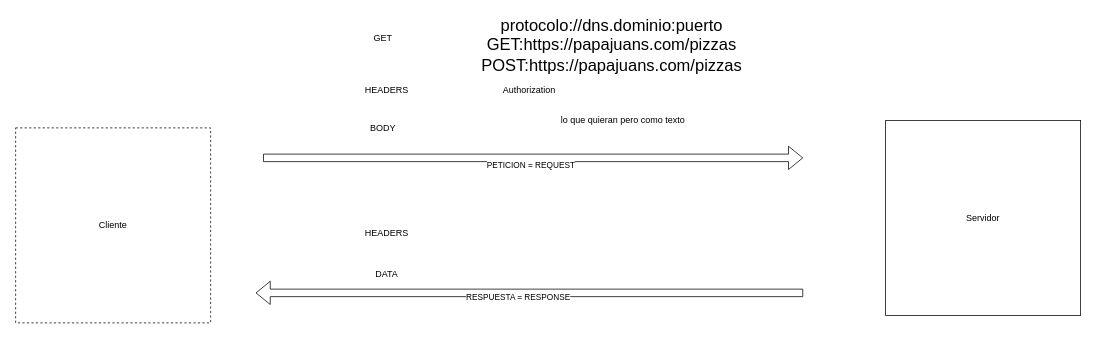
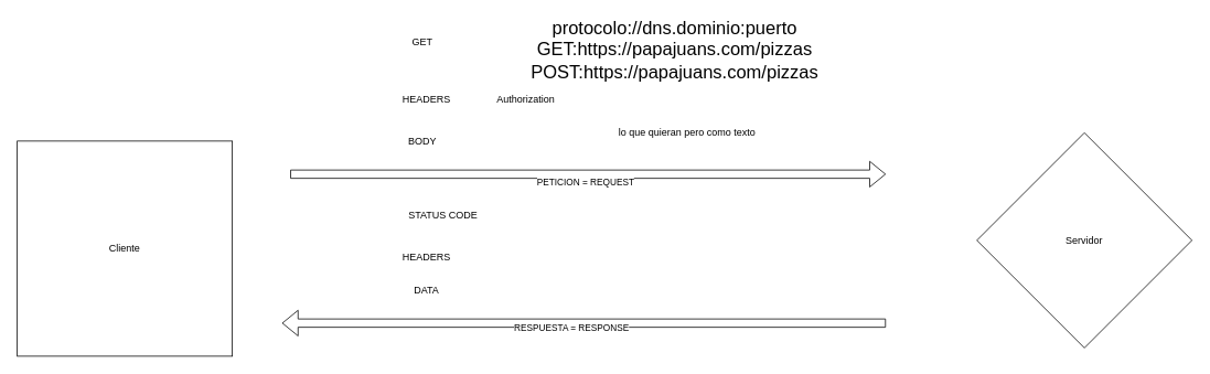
  <mxCell id="0" />
  <mxCell id="1" parent="0" />
- <mxCell id="2" value="Cliente&lt;br&gt;" style="whiteSpace=wrap;html=1;aspect=fixed;dashed=1;" vertex="1" parent="1"><mxGeometry x="20" y="170" width="260" height="260" as="geometry" /></mxCell>
- <mxCell id="3" value="Servidor&lt;br&gt;" style="whiteSpace=wrap;html=1;aspect=fixed;" vertex="1" parent="1"><mxGeometry x="1180" y="160" width="260" height="260" as="geometry" /></mxCell>
+ <mxCell id="2" value="Cliente&lt;br&gt;" style="whiteSpace=wrap;html=1;aspect=fixed;" vertex="1" parent="1"><mxGeometry x="20" y="170" width="260" height="260" as="geometry" /></mxCell>
+ <mxCell id="3" value="Servidor&lt;br&gt;" style="rhombus;whiteSpace=wrap;html=1;aspect=fixed;" vertex="1" parent="1"><mxGeometry x="1180" y="160" width="260" height="260" as="geometry" /></mxCell>
  <mxCell id="4" value="" style="shape=flexArrow;endArrow=classic;html=1;" edge="1" parent="1"><mxGeometry width="50" height="50" relative="1" as="geometry"><mxPoint x="350" y="210" as="sourcePoint" /><mxPoint x="1070" y="210" as="targetPoint" /></mxGeometry></mxCell>
  <mxCell id="5" value="PETICION = REQUEST" style="edgeLabel;html=1;align=center;verticalAlign=middle;resizable=0;points=[];" vertex="1" connectable="0" parent="4"><mxGeometry x="-0.012" y="-9" relative="1" as="geometry"><mxPoint as="offset" /></mxGeometry></mxCell>
  <mxCell id="6" value="&lt;font style=&quot;font-size: 22px&quot;&gt;protocolo://dns.dominio:puerto&lt;br&gt;GET:https://papajuans.com/pizzas&lt;br&gt;POST:https://papajuans.com/pizzas&lt;br&gt;&lt;/font&gt;" style="text;html=1;strokeColor=none;fillColor=none;align=center;verticalAlign=middle;whiteSpace=wrap;rounded=0;" vertex="1" parent="1"><mxGeometry x="560" y="20" width="510" height="80" as="geometry" /></mxCell>
  <mxCell id="7" value="lo que quieran pero como texto" style="text;html=1;strokeColor=none;fillColor=none;align=center;verticalAlign=middle;whiteSpace=wrap;rounded=0;" vertex="1" parent="1"><mxGeometry x="660" y="150" width="340" height="20" as="geometry" /></mxCell>
  <mxCell id="8" value="HEADERS" style="text;html=1;strokeColor=none;fillColor=none;align=center;verticalAlign=middle;whiteSpace=wrap;rounded=0;" vertex="1" parent="1"><mxGeometry x="480" y="110" width="70" height="20" as="geometry" /></mxCell>
  <mxCell id="9" value="GET" style="text;html=1;strokeColor=none;fillColor=none;align=center;verticalAlign=middle;whiteSpace=wrap;rounded=0;" vertex="1" parent="1"><mxGeometry x="490" y="40" width="40" height="20" as="geometry" /></mxCell>
  <mxCell id="10" value="BODY" style="text;html=1;strokeColor=none;fillColor=none;align=center;verticalAlign=middle;whiteSpace=wrap;rounded=0;" vertex="1" parent="1"><mxGeometry x="475" y="160" width="70" height="20" as="geometry" /></mxCell>
- <mxCell id="11" value="Authorization" style="text;html=1;strokeColor=none;fillColor=none;align=center;verticalAlign=middle;whiteSpace=wrap;rounded=0;" vertex="1" parent="1"><mxGeometry x="630" y="110" width="150" height="20" as="geometry" /></mxCell>
+ <mxCell id="11" value="Authorization" style="text;html=1;strokeColor=none;fillColor=none;align=center;verticalAlign=middle;whiteSpace=wrap;rounded=0;" vertex="1" parent="1"><mxGeometry x="560" y="110" width="150" height="20" as="geometry" /></mxCell>
  <mxCell id="12" value="" style="shape=flexArrow;endArrow=classic;html=1;" edge="1" parent="1"><mxGeometry width="50" height="50" relative="1" as="geometry"><mxPoint x="1070" y="390" as="sourcePoint" /><mxPoint x="340" y="390" as="targetPoint" /></mxGeometry></mxCell>
  <mxCell id="13" value="RESPUESTA = RESPONSE" style="edgeLabel;html=1;align=center;verticalAlign=middle;resizable=0;points=[];" vertex="1" connectable="0" parent="12"><mxGeometry x="0.043" y="5" relative="1" as="geometry"><mxPoint as="offset" /></mxGeometry></mxCell>
  <mxCell id="14" value="HEADERS" style="text;html=1;strokeColor=none;fillColor=none;align=center;verticalAlign=middle;whiteSpace=wrap;rounded=0;" vertex="1" parent="1"><mxGeometry x="480" y="300" width="70" height="20" as="geometry" /></mxCell>
- <mxCell id="15" value="DATA" style="text;html=1;strokeColor=none;fillColor=none;align=center;verticalAlign=middle;whiteSpace=wrap;rounded=0;" vertex="1" parent="1"><mxGeometry x="480" y="355" width="70" height="20" as="geometry" /></mxCell>
+ <mxCell id="15" value="DATA" style="text;html=1;strokeColor=none;fillColor=none;align=center;verticalAlign=middle;whiteSpace=wrap;rounded=0;" vertex="1" parent="1"><mxGeometry x="480" y="340" width="70" height="20" as="geometry" /></mxCell>
+ <mxCell id="16" value="STATUS CODE" style="text;html=1;strokeColor=none;fillColor=none;align=center;verticalAlign=middle;whiteSpace=wrap;rounded=0;" vertex="1" parent="1"><mxGeometry x="490" y="250" width="90" height="20" as="geometry" /></mxCell>
